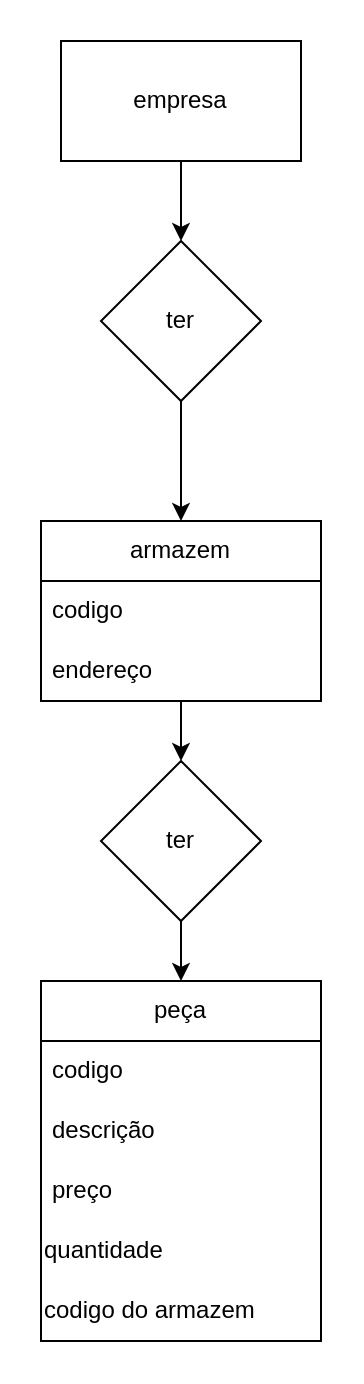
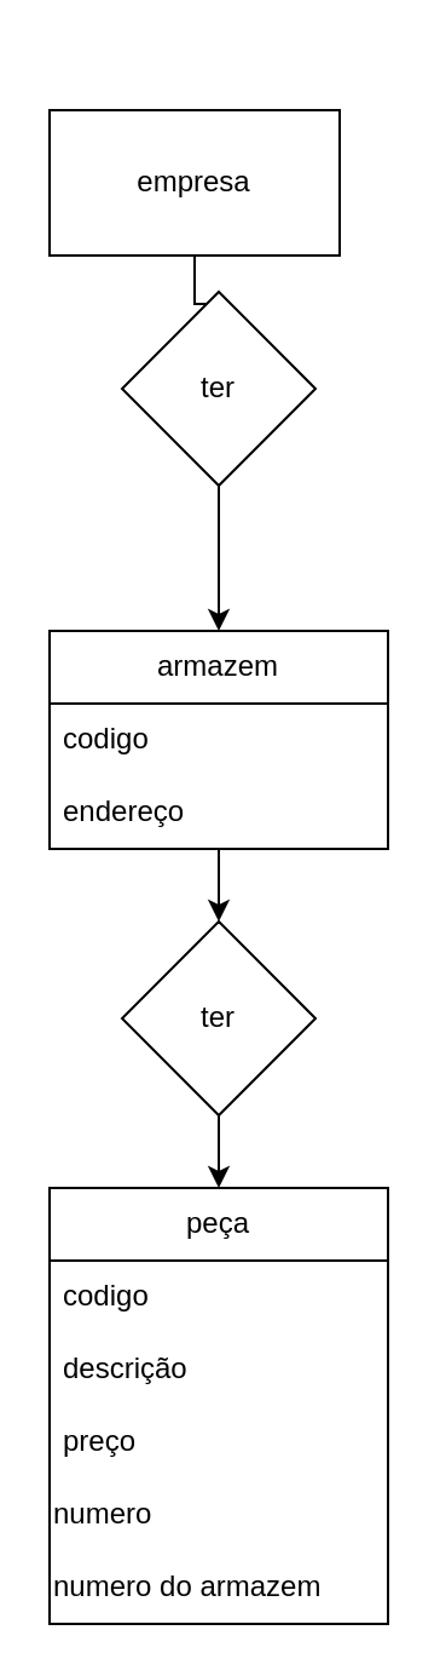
  <mxCell id="0" />
  <mxCell id="1" parent="0" />
  <mxCell id="2" value="" style="edgeStyle=orthogonalEdgeStyle;rounded=0;orthogonalLoop=1;jettySize=auto;html=1;" edge="1" parent="1" source="3" target="5"><mxGeometry relative="1" as="geometry" /></mxCell>
- <mxCell id="3" value="empresa" style="whiteSpace=wrap;html=1;" vertex="1" parent="1"><mxGeometry x="30" y="20" width="120" height="60" as="geometry" /></mxCell>
+ <mxCell id="3" value="empresa" style="whiteSpace=wrap;html=1;" vertex="1" parent="1"><mxGeometry x="20" y="45" width="120" height="60" as="geometry" /></mxCell>
  <mxCell id="4" style="edgeStyle=orthogonalEdgeStyle;rounded=0;orthogonalLoop=1;jettySize=auto;html=1;exitX=0.5;exitY=1;exitDx=0;exitDy=0;entryX=0.5;entryY=0;entryDx=0;entryDy=0;" edge="1" parent="1" source="5" target="7"><mxGeometry relative="1" as="geometry" /></mxCell>
  <mxCell id="5" value="ter" style="rhombus;whiteSpace=wrap;html=1;" vertex="1" parent="1"><mxGeometry x="50" y="120" width="80" height="80" as="geometry" /></mxCell>
  <mxCell id="6" style="edgeStyle=orthogonalEdgeStyle;rounded=0;orthogonalLoop=1;jettySize=auto;html=1;exitX=0.5;exitY=1;exitDx=0;exitDy=0;entryX=0.5;entryY=0;entryDx=0;entryDy=0;" edge="1" parent="1" source="7" target="11"><mxGeometry relative="1" as="geometry" /></mxCell>
  <mxCell id="7" value="armazem" style="swimlane;fontStyle=0;childLayout=stackLayout;horizontal=1;startSize=30;horizontalStack=0;resizeParent=1;resizeParentMax=0;resizeLast=0;collapsible=1;marginBottom=0;whiteSpace=wrap;html=1;" vertex="1" parent="1"><mxGeometry x="20" y="260" width="140" height="90" as="geometry" /></mxCell>
  <mxCell id="8" value="codigo" style="text;strokeColor=none;fillColor=none;align=left;verticalAlign=middle;spacingLeft=4;spacingRight=4;overflow=hidden;points=[[0,0.5],[1,0.5]];portConstraint=eastwest;rotatable=0;whiteSpace=wrap;html=1;" vertex="1" parent="7"><mxGeometry y="30" width="140" height="30" as="geometry" /></mxCell>
  <mxCell id="9" value="endereço" style="text;strokeColor=none;fillColor=none;align=left;verticalAlign=middle;spacingLeft=4;spacingRight=4;overflow=hidden;points=[[0,0.5],[1,0.5]];portConstraint=eastwest;rotatable=0;whiteSpace=wrap;html=1;" vertex="1" parent="7"><mxGeometry y="60" width="140" height="30" as="geometry" /></mxCell>
  <mxCell id="10" style="edgeStyle=orthogonalEdgeStyle;rounded=0;orthogonalLoop=1;jettySize=auto;html=1;exitX=0.5;exitY=1;exitDx=0;exitDy=0;entryX=0.5;entryY=0;entryDx=0;entryDy=0;" edge="1" parent="1" source="11" target="12"><mxGeometry relative="1" as="geometry" /></mxCell>
  <mxCell id="11" value="ter" style="rhombus;whiteSpace=wrap;html=1;" vertex="1" parent="1"><mxGeometry x="50" y="380" width="80" height="80" as="geometry" /></mxCell>
  <mxCell id="12" value="peça" style="swimlane;fontStyle=0;childLayout=stackLayout;horizontal=1;startSize=30;horizontalStack=0;resizeParent=1;resizeParentMax=0;resizeLast=0;collapsible=1;marginBottom=0;whiteSpace=wrap;html=1;" vertex="1" parent="1"><mxGeometry x="20" y="490" width="140" height="180" as="geometry" /></mxCell>
  <mxCell id="13" value="codigo" style="text;strokeColor=none;fillColor=none;align=left;verticalAlign=middle;spacingLeft=4;spacingRight=4;overflow=hidden;points=[[0,0.5],[1,0.5]];portConstraint=eastwest;rotatable=0;whiteSpace=wrap;html=1;" vertex="1" parent="12"><mxGeometry y="30" width="140" height="30" as="geometry" /></mxCell>
  <mxCell id="14" value="descrição" style="text;strokeColor=none;fillColor=none;align=left;verticalAlign=middle;spacingLeft=4;spacingRight=4;overflow=hidden;points=[[0,0.5],[1,0.5]];portConstraint=eastwest;rotatable=0;whiteSpace=wrap;html=1;" vertex="1" parent="12"><mxGeometry y="60" width="140" height="30" as="geometry" /></mxCell>
  <mxCell id="15" value="preço" style="text;strokeColor=none;fillColor=none;align=left;verticalAlign=middle;spacingLeft=4;spacingRight=4;overflow=hidden;points=[[0,0.5],[1,0.5]];portConstraint=eastwest;rotatable=0;whiteSpace=wrap;html=1;" vertex="1" parent="12"><mxGeometry y="90" width="140" height="30" as="geometry" /></mxCell>
- <mxCell id="16" value="quantidade" style="text;html=1;align=left;verticalAlign=middle;resizable=0;points=[];autosize=1;strokeColor=none;fillColor=none;" vertex="1" parent="12"><mxGeometry y="120" width="140" height="30" as="geometry" /></mxCell>
- <mxCell id="17" value="codigo do armazem" style="text;html=1;align=left;verticalAlign=middle;resizable=0;points=[];autosize=1;strokeColor=none;fillColor=none;" vertex="1" parent="12"><mxGeometry y="150" width="140" height="30" as="geometry" /></mxCell>
+ <mxCell id="16" value="numero" style="text;html=1;align=left;verticalAlign=middle;resizable=0;points=[];autosize=1;strokeColor=none;fillColor=none;" vertex="1" parent="12"><mxGeometry y="120" width="140" height="30" as="geometry" /></mxCell>
+ <mxCell id="17" value="numero do armazem" style="text;html=1;align=left;verticalAlign=middle;resizable=0;points=[];autosize=1;strokeColor=none;fillColor=none;" vertex="1" parent="12"><mxGeometry y="150" width="140" height="30" as="geometry" /></mxCell>
